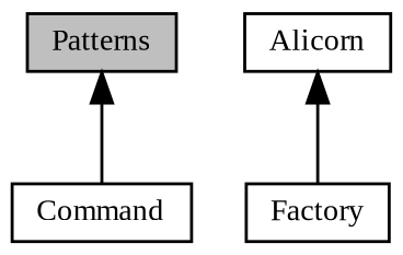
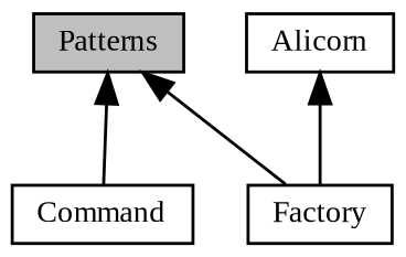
  digraph {
    fontname="Liberation Serif"
    rankdir=TB
    node [color=black fillcolor=white fontname="Liberation Serif" fontsize=10 shape=record style=filled]
    edge [dir=back fontname="Liberation Serif" fontsize=10 labelfontname=Verdana labelfontsize=10 shape=plaintext style=solid]
    n1 [height=0.2 label=Command width=0.4]
    n2 [height=0.2 label=Alicorn width=0.4]
    n3 [height=0.2 label=Factory width=0.4]
    n4 [fillcolor=grey75 fontcolor=black height=0.2 label=Patterns width=0.4]
    n2 -> n3
    n4 -> n1
+   n4 -> n3
  }
